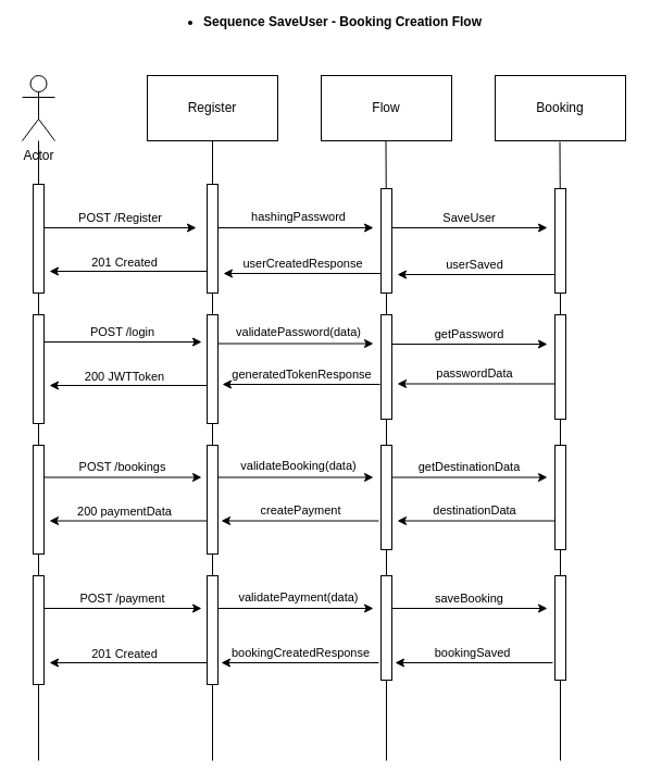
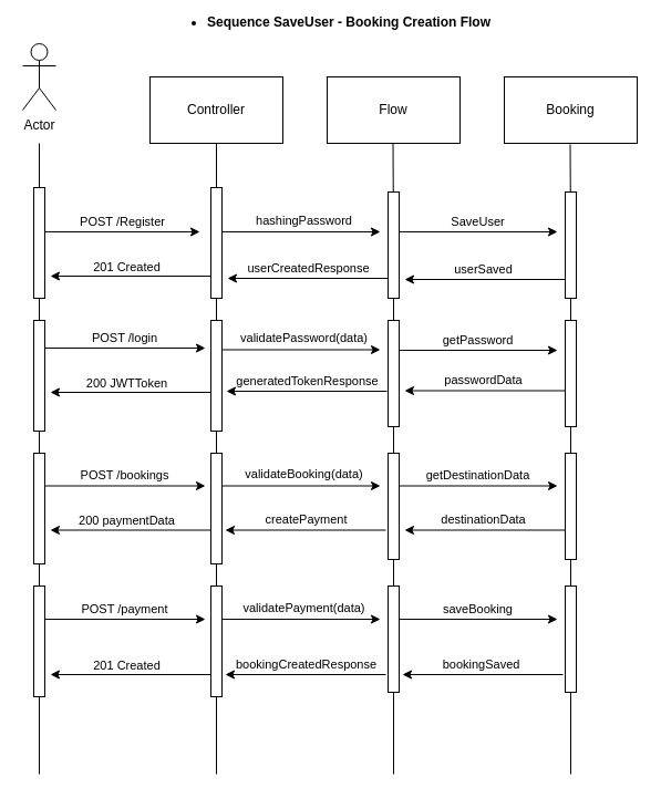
  <mxCell id="0" />
  <mxCell id="1" parent="0" />
- <mxCell id="2" value="Register" style="rounded=0;whiteSpace=wrap;html=1;" vertex="1" parent="1"><mxGeometry x="135" y="50" width="120" height="60" as="geometry" /></mxCell>
+ <mxCell id="2" value="Controller" style="rounded=0;whiteSpace=wrap;html=1;" vertex="1" parent="1"><mxGeometry x="135" y="50" width="120" height="60" as="geometry" /></mxCell>
  <mxCell id="3" value="Flow" style="rounded=0;whiteSpace=wrap;html=1;" vertex="1" parent="1"><mxGeometry x="295" y="50" width="120" height="60" as="geometry" /></mxCell>
  <mxCell id="4" value="Booking" style="rounded=0;whiteSpace=wrap;html=1;" vertex="1" parent="1"><mxGeometry x="455" y="50" width="120" height="60" as="geometry" /></mxCell>
  <mxCell id="5" value="" style="endArrow=none;html=1;rounded=0;entryX=0.5;entryY=1;entryDx=0;entryDy=0;" edge="1" parent="1" source="10"><mxGeometry width="50" height="50" relative="1" as="geometry"><mxPoint x="35" y="820" as="sourcePoint" /><mxPoint x="35" y="110" as="targetPoint" /></mxGeometry></mxCell>
  <mxCell id="6" value="" style="endArrow=none;html=1;rounded=0;entryX=0.5;entryY=1;entryDx=0;entryDy=0;" edge="1" parent="1" source="14"><mxGeometry width="50" height="50" relative="1" as="geometry"><mxPoint x="195" y="820" as="sourcePoint" /><mxPoint x="195" y="110" as="targetPoint" /></mxGeometry></mxCell>
  <mxCell id="7" value="" style="endArrow=none;html=1;rounded=0;entryX=0.5;entryY=1;entryDx=0;entryDy=0;" edge="1" parent="1" source="20"><mxGeometry width="50" height="50" relative="1" as="geometry"><mxPoint x="354.5" y="820" as="sourcePoint" /><mxPoint x="354.5" y="110" as="targetPoint" /></mxGeometry></mxCell>
  <mxCell id="8" value="" style="endArrow=none;html=1;rounded=0;entryX=0.5;entryY=1;entryDx=0;entryDy=0;" edge="1" parent="1" source="22"><mxGeometry width="50" height="50" relative="1" as="geometry"><mxPoint x="514.5" y="821" as="sourcePoint" /><mxPoint x="514.5" y="111" as="targetPoint" /></mxGeometry></mxCell>
  <mxCell id="9" value="" style="endArrow=none;html=1;rounded=0;entryX=0.5;entryY=1;entryDx=0;entryDy=0;" edge="1" parent="1" target="10" source="68"><mxGeometry width="50" height="50" relative="1" as="geometry"><mxPoint x="35" y="540" as="sourcePoint" /><mxPoint x="35" y="110" as="targetPoint" /></mxGeometry></mxCell>
  <mxCell id="10" value="" style="rounded=0;whiteSpace=wrap;html=1;" vertex="1" parent="1"><mxGeometry x="30" y="150" width="10" height="100" as="geometry" /></mxCell>
  <mxCell id="11" value="" style="endArrow=classic;html=1;rounded=0;" edge="1" parent="1"><mxGeometry width="50" height="50" relative="1" as="geometry"><mxPoint x="40" y="419.5" as="sourcePoint" /><mxPoint x="185" y="419.5" as="targetPoint" /></mxGeometry></mxCell>
  <mxCell id="12" value="POST /bookings" style="edgeLabel;html=1;align=center;verticalAlign=middle;resizable=0;points=[];" vertex="1" connectable="0" parent="11"><mxGeometry x="-0.245" y="2" relative="1" as="geometry"><mxPoint x="16" y="-8" as="offset" /></mxGeometry></mxCell>
  <mxCell id="13" value="" style="endArrow=none;html=1;rounded=0;entryX=0.5;entryY=1;entryDx=0;entryDy=0;" edge="1" parent="1" target="14" source="70"><mxGeometry width="50" height="50" relative="1" as="geometry"><mxPoint x="195" y="550" as="sourcePoint" /><mxPoint x="195" y="110" as="targetPoint" /></mxGeometry></mxCell>
  <mxCell id="14" value="" style="rounded=0;whiteSpace=wrap;html=1;" vertex="1" parent="1"><mxGeometry x="190" y="150" width="10" height="100" as="geometry" /></mxCell>
  <mxCell id="15" value="" style="endArrow=classic;html=1;rounded=0;exitX=1.3;exitY=0.128;exitDx=0;exitDy=0;exitPerimeter=0;entryX=-0.4;entryY=0.128;entryDx=0;entryDy=0;entryPerimeter=0;" edge="1" parent="1"><mxGeometry width="50" height="50" relative="1" as="geometry"><mxPoint x="200" y="419.5" as="sourcePoint" /><mxPoint x="343" y="419.5" as="targetPoint" /></mxGeometry></mxCell>
  <mxCell id="16" value="validateBooking(data)" style="edgeLabel;html=1;align=center;verticalAlign=middle;resizable=0;points=[];" vertex="1" connectable="0" parent="15"><mxGeometry x="0.049" y="-2" relative="1" as="geometry"><mxPoint x="-2" y="-13" as="offset" /></mxGeometry></mxCell>
  <mxCell id="17" value="" style="endArrow=classic;html=1;rounded=0;exitX=1.3;exitY=0.128;exitDx=0;exitDy=0;exitPerimeter=0;entryX=-0.4;entryY=0.128;entryDx=0;entryDy=0;entryPerimeter=0;" edge="1" parent="1"><mxGeometry width="50" height="50" relative="1" as="geometry"><mxPoint x="360" y="419.5" as="sourcePoint" /><mxPoint x="503" y="419.5" as="targetPoint" /></mxGeometry></mxCell>
  <mxCell id="18" value="getDestinationData" style="edgeLabel;html=1;align=center;verticalAlign=middle;resizable=0;points=[];" vertex="1" connectable="0" parent="17"><mxGeometry x="-0.566" y="4" relative="1" as="geometry"><mxPoint x="39" y="-6" as="offset" /></mxGeometry></mxCell>
  <mxCell id="19" value="" style="endArrow=none;html=1;rounded=0;entryX=0.5;entryY=1;entryDx=0;entryDy=0;" edge="1" parent="1" target="20" source="72"><mxGeometry width="50" height="50" relative="1" as="geometry"><mxPoint x="355" y="560" as="sourcePoint" /><mxPoint x="354.5" y="110" as="targetPoint" /></mxGeometry></mxCell>
  <mxCell id="20" value="" style="rounded=0;whiteSpace=wrap;html=1;" vertex="1" parent="1"><mxGeometry x="350" y="154" width="10" height="96" as="geometry" /></mxCell>
  <mxCell id="21" value="" style="endArrow=none;html=1;rounded=0;entryX=0.5;entryY=1;entryDx=0;entryDy=0;" edge="1" parent="1" target="22" source="74"><mxGeometry width="50" height="50" relative="1" as="geometry"><mxPoint x="515" y="560" as="sourcePoint" /><mxPoint x="514.5" y="111" as="targetPoint" /></mxGeometry></mxCell>
  <mxCell id="22" value="" style="rounded=0;whiteSpace=wrap;html=1;" vertex="1" parent="1"><mxGeometry x="510" y="154" width="10" height="96" as="geometry" /></mxCell>
  <mxCell id="23" value="" style="endArrow=classic;html=1;rounded=0;exitX=1.3;exitY=0.128;exitDx=0;exitDy=0;exitPerimeter=0;" edge="1" parent="1"><mxGeometry width="50" height="50" relative="1" as="geometry"><mxPoint x="508" y="590" as="sourcePoint" /><mxPoint x="363" y="590" as="targetPoint" /></mxGeometry></mxCell>
  <mxCell id="24" value="bookingSaved" style="edgeLabel;html=1;align=center;verticalAlign=middle;resizable=0;points=[];" vertex="1" connectable="0" parent="23"><mxGeometry x="0.421" y="2" relative="1" as="geometry"><mxPoint x="28" y="-12" as="offset" /></mxGeometry></mxCell>
  <mxCell id="25" value="" style="endArrow=classic;html=1;rounded=0;exitX=1.3;exitY=0.128;exitDx=0;exitDy=0;exitPerimeter=0;" edge="1" parent="1"><mxGeometry width="50" height="50" relative="1" as="geometry"><mxPoint x="348" y="590" as="sourcePoint" /><mxPoint x="203" y="590" as="targetPoint" /></mxGeometry></mxCell>
  <mxCell id="26" value="bookingCreatedResponse" style="edgeLabel;html=1;align=center;verticalAlign=middle;resizable=0;points=[];" vertex="1" connectable="0" parent="25"><mxGeometry x="0.007" y="-3" relative="1" as="geometry"><mxPoint y="-7" as="offset" /></mxGeometry></mxCell>
  <mxCell id="27" value="" style="endArrow=classic;html=1;rounded=0;exitX=1.3;exitY=0.128;exitDx=0;exitDy=0;exitPerimeter=0;" edge="1" parent="1"><mxGeometry width="50" height="50" relative="1" as="geometry"><mxPoint x="190" y="590" as="sourcePoint" /><mxPoint x="45" y="590" as="targetPoint" /></mxGeometry></mxCell>
  <mxCell id="28" value="201 Created" style="edgeLabel;html=1;align=center;verticalAlign=middle;resizable=0;points=[];" vertex="1" connectable="0" parent="27"><mxGeometry x="-0.076" y="-3" relative="1" as="geometry"><mxPoint x="-10" y="-6" as="offset" /></mxGeometry></mxCell>
  <mxCell id="29" value="&lt;ul data-end=&quot;2145&quot; data-start=&quot;1936&quot;&gt;&lt;li data-end=&quot;2145&quot; data-start=&quot;2068&quot;&gt;&lt;p data-end=&quot;2145&quot; data-start=&quot;2070&quot;&gt;&lt;strong data-end=&quot;2145&quot; data-start=&quot;2101&quot;&gt;Sequence SaveUser - Booking Creation Flow&lt;/strong&gt;&lt;/p&gt;&lt;br/&gt;&lt;/li&gt;&lt;br/&gt;&lt;/ul&gt;" style="text;html=1;align=center;verticalAlign=middle;whiteSpace=wrap;rounded=0;" vertex="1" parent="1"><mxGeometry x="55" y="20" width="480" as="geometry" /></mxCell>
- <mxCell id="30" value="Actor" style="shape=umlActor;verticalLabelPosition=bottom;verticalAlign=top;html=1;outlineConnect=0;" vertex="1" parent="1"><mxGeometry x="20" y="50" width="30" height="60" as="geometry" /></mxCell>
+ <mxCell id="30" value="Actor" style="shape=umlActor;verticalLabelPosition=bottom;verticalAlign=top;html=1;outlineConnect=0;" vertex="1" parent="1"><mxGeometry x="20" y="20" width="30" height="60" as="geometry" /></mxCell>
  <mxCell id="31" value="" style="endArrow=classic;html=1;rounded=0;" edge="1" parent="1"><mxGeometry width="50" height="50" relative="1" as="geometry"><mxPoint x="40" y="190" as="sourcePoint" /><mxPoint x="180" y="190" as="targetPoint" /></mxGeometry></mxCell>
  <mxCell id="32" value="POST /Register" style="edgeLabel;html=1;align=center;verticalAlign=middle;resizable=0;points=[];" vertex="1" connectable="0" parent="31"><mxGeometry x="-0.245" y="2" relative="1" as="geometry"><mxPoint x="16" y="-8" as="offset" /></mxGeometry></mxCell>
  <mxCell id="33" value="" style="endArrow=classic;html=1;rounded=0;exitX=1.3;exitY=0.128;exitDx=0;exitDy=0;exitPerimeter=0;entryX=-0.4;entryY=0.128;entryDx=0;entryDy=0;entryPerimeter=0;" edge="1" parent="1"><mxGeometry width="50" height="50" relative="1" as="geometry"><mxPoint x="200" y="190" as="sourcePoint" /><mxPoint x="343" y="190" as="targetPoint" /></mxGeometry></mxCell>
  <mxCell id="34" value="hashingPassword" style="edgeLabel;html=1;align=center;verticalAlign=middle;resizable=0;points=[];" vertex="1" connectable="0" parent="33"><mxGeometry x="0.049" y="-2" relative="1" as="geometry"><mxPoint x="-2" y="-13" as="offset" /></mxGeometry></mxCell>
  <mxCell id="35" value="" style="endArrow=classic;html=1;rounded=0;exitX=1.3;exitY=0.128;exitDx=0;exitDy=0;exitPerimeter=0;entryX=-0.4;entryY=0.128;entryDx=0;entryDy=0;entryPerimeter=0;" edge="1" parent="1"><mxGeometry width="50" height="50" relative="1" as="geometry"><mxPoint x="360" y="190" as="sourcePoint" /><mxPoint x="503" y="190" as="targetPoint" /></mxGeometry></mxCell>
  <mxCell id="36" value="SaveUser" style="edgeLabel;html=1;align=center;verticalAlign=middle;resizable=0;points=[];" vertex="1" connectable="0" parent="35"><mxGeometry x="-0.566" y="4" relative="1" as="geometry"><mxPoint x="39" y="-6" as="offset" /></mxGeometry></mxCell>
  <mxCell id="37" value="" style="endArrow=classic;html=1;rounded=0;exitX=1.3;exitY=0.128;exitDx=0;exitDy=0;exitPerimeter=0;" edge="1" parent="1"><mxGeometry width="50" height="50" relative="1" as="geometry"><mxPoint x="510" y="233" as="sourcePoint" /><mxPoint x="365" y="233" as="targetPoint" /></mxGeometry></mxCell>
  <mxCell id="38" value="userSaved" style="edgeLabel;html=1;align=center;verticalAlign=middle;resizable=0;points=[];" vertex="1" connectable="0" parent="37"><mxGeometry x="0.421" y="2" relative="1" as="geometry"><mxPoint x="28" y="-12" as="offset" /></mxGeometry></mxCell>
  <mxCell id="39" value="" style="endArrow=classic;html=1;rounded=0;exitX=1.3;exitY=0.128;exitDx=0;exitDy=0;exitPerimeter=0;" edge="1" parent="1"><mxGeometry width="50" height="50" relative="1" as="geometry"><mxPoint x="350" y="232" as="sourcePoint" /><mxPoint x="205" y="232" as="targetPoint" /></mxGeometry></mxCell>
  <mxCell id="40" value="userCreatedResponse" style="edgeLabel;html=1;align=center;verticalAlign=middle;resizable=0;points=[];" vertex="1" connectable="0" parent="39"><mxGeometry x="0.007" y="-3" relative="1" as="geometry"><mxPoint y="-7" as="offset" /></mxGeometry></mxCell>
  <mxCell id="41" value="" style="endArrow=classic;html=1;rounded=0;exitX=1.3;exitY=0.128;exitDx=0;exitDy=0;exitPerimeter=0;" edge="1" parent="1"><mxGeometry width="50" height="50" relative="1" as="geometry"><mxPoint x="190" y="230" as="sourcePoint" /><mxPoint x="45" y="230" as="targetPoint" /></mxGeometry></mxCell>
  <mxCell id="42" value="201 Created" style="edgeLabel;html=1;align=center;verticalAlign=middle;resizable=0;points=[];" vertex="1" connectable="0" parent="41"><mxGeometry x="-0.076" y="-3" relative="1" as="geometry"><mxPoint x="-10" y="-6" as="offset" /></mxGeometry></mxCell>
  <mxCell id="43" value="" style="endArrow=classic;html=1;rounded=0;" edge="1" parent="1"><mxGeometry width="50" height="50" relative="1" as="geometry"><mxPoint x="40" y="295" as="sourcePoint" /><mxPoint x="185" y="295" as="targetPoint" /></mxGeometry></mxCell>
  <mxCell id="44" value="POST /login" style="edgeLabel;html=1;align=center;verticalAlign=middle;resizable=0;points=[];" vertex="1" connectable="0" parent="43"><mxGeometry x="-0.245" y="2" relative="1" as="geometry"><mxPoint x="16" y="-8" as="offset" /></mxGeometry></mxCell>
  <mxCell id="45" value="" style="endArrow=classic;html=1;rounded=0;exitX=1.3;exitY=0.128;exitDx=0;exitDy=0;exitPerimeter=0;entryX=-0.4;entryY=0.128;entryDx=0;entryDy=0;entryPerimeter=0;" edge="1" parent="1"><mxGeometry width="50" height="50" relative="1" as="geometry"><mxPoint x="200" y="296.5" as="sourcePoint" /><mxPoint x="343" y="296.5" as="targetPoint" /></mxGeometry></mxCell>
  <mxCell id="46" value="validatePassword(data)" style="edgeLabel;html=1;align=center;verticalAlign=middle;resizable=0;points=[];" vertex="1" connectable="0" parent="45"><mxGeometry x="0.049" y="-2" relative="1" as="geometry"><mxPoint x="-2" y="-13" as="offset" /></mxGeometry></mxCell>
  <mxCell id="47" value="" style="endArrow=classic;html=1;rounded=0;exitX=1.3;exitY=0.128;exitDx=0;exitDy=0;exitPerimeter=0;entryX=-0.4;entryY=0.128;entryDx=0;entryDy=0;entryPerimeter=0;" edge="1" parent="1"><mxGeometry width="50" height="50" relative="1" as="geometry"><mxPoint x="360" y="297" as="sourcePoint" /><mxPoint x="503" y="297" as="targetPoint" /></mxGeometry></mxCell>
  <mxCell id="48" value="getPassword" style="edgeLabel;html=1;align=center;verticalAlign=middle;resizable=0;points=[];" vertex="1" connectable="0" parent="47"><mxGeometry x="-0.566" y="4" relative="1" as="geometry"><mxPoint x="39" y="-6" as="offset" /></mxGeometry></mxCell>
  <mxCell id="49" value="" style="endArrow=classic;html=1;rounded=0;exitX=1.3;exitY=0.128;exitDx=0;exitDy=0;exitPerimeter=0;" edge="1" parent="1"><mxGeometry width="50" height="50" relative="1" as="geometry"><mxPoint x="510" y="333.5" as="sourcePoint" /><mxPoint x="365" y="333.5" as="targetPoint" /></mxGeometry></mxCell>
  <mxCell id="50" value="passwordData" style="edgeLabel;html=1;align=center;verticalAlign=middle;resizable=0;points=[];" vertex="1" connectable="0" parent="49"><mxGeometry x="0.421" y="2" relative="1" as="geometry"><mxPoint x="28" y="-12" as="offset" /></mxGeometry></mxCell>
  <mxCell id="51" value="" style="endArrow=classic;html=1;rounded=0;exitX=1.3;exitY=0.128;exitDx=0;exitDy=0;exitPerimeter=0;" edge="1" parent="1"><mxGeometry width="50" height="50" relative="1" as="geometry"><mxPoint x="349" y="334" as="sourcePoint" /><mxPoint x="204" y="334" as="targetPoint" /></mxGeometry></mxCell>
  <mxCell id="52" value="generatedTokenResponse" style="edgeLabel;html=1;align=center;verticalAlign=middle;resizable=0;points=[];" vertex="1" connectable="0" parent="51"><mxGeometry x="0.007" y="-3" relative="1" as="geometry"><mxPoint y="-7" as="offset" /></mxGeometry></mxCell>
  <mxCell id="53" value="" style="endArrow=classic;html=1;rounded=0;exitX=1.3;exitY=0.128;exitDx=0;exitDy=0;exitPerimeter=0;" edge="1" parent="1"><mxGeometry width="50" height="50" relative="1" as="geometry"><mxPoint x="190" y="335" as="sourcePoint" /><mxPoint x="45" y="335" as="targetPoint" /></mxGeometry></mxCell>
  <mxCell id="54" value="200 JWTToken" style="edgeLabel;html=1;align=center;verticalAlign=middle;resizable=0;points=[];" vertex="1" connectable="0" parent="53"><mxGeometry x="-0.076" y="-3" relative="1" as="geometry"><mxPoint x="-10" y="-6" as="offset" /></mxGeometry></mxCell>
  <mxCell id="55" value="" style="endArrow=classic;html=1;rounded=0;exitX=1.3;exitY=0.128;exitDx=0;exitDy=0;exitPerimeter=0;" edge="1" parent="1"><mxGeometry width="50" height="50" relative="1" as="geometry"><mxPoint x="510" y="459.5" as="sourcePoint" /><mxPoint x="365" y="459.5" as="targetPoint" /></mxGeometry></mxCell>
  <mxCell id="56" value="destinationData" style="edgeLabel;html=1;align=center;verticalAlign=middle;resizable=0;points=[];" vertex="1" connectable="0" parent="55"><mxGeometry x="0.421" y="2" relative="1" as="geometry"><mxPoint x="28" y="-12" as="offset" /></mxGeometry></mxCell>
  <mxCell id="57" value="" style="endArrow=classic;html=1;rounded=0;exitX=1.3;exitY=0.128;exitDx=0;exitDy=0;exitPerimeter=0;" edge="1" parent="1"><mxGeometry width="50" height="50" relative="1" as="geometry"><mxPoint x="348" y="459.5" as="sourcePoint" /><mxPoint x="203" y="459.5" as="targetPoint" /></mxGeometry></mxCell>
  <mxCell id="58" value="createPayment" style="edgeLabel;html=1;align=center;verticalAlign=middle;resizable=0;points=[];" vertex="1" connectable="0" parent="57"><mxGeometry x="0.007" y="-3" relative="1" as="geometry"><mxPoint y="-7" as="offset" /></mxGeometry></mxCell>
  <mxCell id="59" value="" style="endArrow=classic;html=1;rounded=0;exitX=1.3;exitY=0.128;exitDx=0;exitDy=0;exitPerimeter=0;" edge="1" parent="1"><mxGeometry width="50" height="50" relative="1" as="geometry"><mxPoint x="190" y="459.5" as="sourcePoint" /><mxPoint x="45" y="459.5" as="targetPoint" /></mxGeometry></mxCell>
  <mxCell id="60" value="200 paymentData" style="edgeLabel;html=1;align=center;verticalAlign=middle;resizable=0;points=[];" vertex="1" connectable="0" parent="59"><mxGeometry x="-0.076" y="-3" relative="1" as="geometry"><mxPoint x="-10" y="-6" as="offset" /></mxGeometry></mxCell>
  <mxCell id="61" value="" style="endArrow=classic;html=1;rounded=0;" edge="1" parent="1"><mxGeometry width="50" height="50" relative="1" as="geometry"><mxPoint x="40" y="540" as="sourcePoint" /><mxPoint x="185" y="540" as="targetPoint" /></mxGeometry></mxCell>
  <mxCell id="62" value="POST /payment" style="edgeLabel;html=1;align=center;verticalAlign=middle;resizable=0;points=[];" vertex="1" connectable="0" parent="61"><mxGeometry x="-0.245" y="2" relative="1" as="geometry"><mxPoint x="16" y="-8" as="offset" /></mxGeometry></mxCell>
  <mxCell id="63" value="" style="endArrow=classic;html=1;rounded=0;exitX=1.3;exitY=0.128;exitDx=0;exitDy=0;exitPerimeter=0;entryX=-0.4;entryY=0.128;entryDx=0;entryDy=0;entryPerimeter=0;" edge="1" parent="1"><mxGeometry width="50" height="50" relative="1" as="geometry"><mxPoint x="200" y="540" as="sourcePoint" /><mxPoint x="343" y="540" as="targetPoint" /></mxGeometry></mxCell>
  <mxCell id="64" value="validatePayment(data)" style="edgeLabel;html=1;align=center;verticalAlign=middle;resizable=0;points=[];" vertex="1" connectable="0" parent="63"><mxGeometry x="0.049" y="-2" relative="1" as="geometry"><mxPoint x="-2" y="-13" as="offset" /></mxGeometry></mxCell>
  <mxCell id="65" value="" style="endArrow=classic;html=1;rounded=0;exitX=1.3;exitY=0.128;exitDx=0;exitDy=0;exitPerimeter=0;entryX=-0.4;entryY=0.128;entryDx=0;entryDy=0;entryPerimeter=0;" edge="1" parent="1"><mxGeometry width="50" height="50" relative="1" as="geometry"><mxPoint x="360" y="540" as="sourcePoint" /><mxPoint x="503" y="540" as="targetPoint" /></mxGeometry></mxCell>
  <mxCell id="66" value="saveBooking" style="edgeLabel;html=1;align=center;verticalAlign=middle;resizable=0;points=[];" vertex="1" connectable="0" parent="65"><mxGeometry x="-0.566" y="4" relative="1" as="geometry"><mxPoint x="39" y="-6" as="offset" /></mxGeometry></mxCell>
  <mxCell id="67" value="" style="endArrow=none;html=1;rounded=0;entryX=0.5;entryY=1;entryDx=0;entryDy=0;" edge="1" parent="1" source="76" target="68"><mxGeometry width="50" height="50" relative="1" as="geometry"><mxPoint x="35" y="540" as="sourcePoint" /><mxPoint x="35" y="250" as="targetPoint" /></mxGeometry></mxCell>
  <mxCell id="68" value="" style="rounded=0;whiteSpace=wrap;html=1;" vertex="1" parent="1"><mxGeometry x="30" y="270" width="10" height="100" as="geometry" /></mxCell>
  <mxCell id="69" value="" style="endArrow=none;html=1;rounded=0;entryX=0.5;entryY=1;entryDx=0;entryDy=0;" edge="1" parent="1" source="78" target="70"><mxGeometry width="50" height="50" relative="1" as="geometry"><mxPoint x="195" y="550" as="sourcePoint" /><mxPoint x="195" y="250" as="targetPoint" /></mxGeometry></mxCell>
  <mxCell id="70" value="" style="rounded=0;whiteSpace=wrap;html=1;" vertex="1" parent="1"><mxGeometry x="190" y="270" width="10" height="100" as="geometry" /></mxCell>
  <mxCell id="71" value="" style="endArrow=none;html=1;rounded=0;entryX=0.5;entryY=1;entryDx=0;entryDy=0;" edge="1" parent="1" source="80" target="72"><mxGeometry width="50" height="50" relative="1" as="geometry"><mxPoint x="355" y="560" as="sourcePoint" /><mxPoint x="355" y="250" as="targetPoint" /></mxGeometry></mxCell>
  <mxCell id="72" value="" style="rounded=0;whiteSpace=wrap;html=1;" vertex="1" parent="1"><mxGeometry x="350" y="270" width="10" height="96" as="geometry" /></mxCell>
  <mxCell id="73" value="" style="endArrow=none;html=1;rounded=0;entryX=0.5;entryY=1;entryDx=0;entryDy=0;" edge="1" parent="1" target="74"><mxGeometry width="50" height="50" relative="1" as="geometry"><mxPoint x="515" y="680" as="sourcePoint" /><mxPoint x="515" y="250" as="targetPoint" /></mxGeometry></mxCell>
  <mxCell id="74" value="" style="rounded=0;whiteSpace=wrap;html=1;" vertex="1" parent="1"><mxGeometry x="510" y="270" width="10" height="96" as="geometry" /></mxCell>
  <mxCell id="75" value="" style="endArrow=none;html=1;rounded=0;entryX=0.5;entryY=1;entryDx=0;entryDy=0;" edge="1" parent="1" target="76"><mxGeometry width="50" height="50" relative="1" as="geometry"><mxPoint x="35" y="680" as="sourcePoint" /><mxPoint x="35" y="370" as="targetPoint" /></mxGeometry></mxCell>
  <mxCell id="76" value="" style="rounded=0;whiteSpace=wrap;html=1;" vertex="1" parent="1"><mxGeometry x="30" y="390" width="10" height="100" as="geometry" /></mxCell>
  <mxCell id="77" value="" style="endArrow=none;html=1;rounded=0;entryX=0.5;entryY=1;entryDx=0;entryDy=0;" edge="1" parent="1" target="78"><mxGeometry width="50" height="50" relative="1" as="geometry"><mxPoint x="195" y="680" as="sourcePoint" /><mxPoint x="195" y="370" as="targetPoint" /></mxGeometry></mxCell>
  <mxCell id="78" value="" style="rounded=0;whiteSpace=wrap;html=1;" vertex="1" parent="1"><mxGeometry x="190" y="390" width="10" height="100" as="geometry" /></mxCell>
  <mxCell id="79" value="" style="endArrow=none;html=1;rounded=0;entryX=0.5;entryY=1;entryDx=0;entryDy=0;" edge="1" parent="1" target="80"><mxGeometry width="50" height="50" relative="1" as="geometry"><mxPoint x="355" y="680" as="sourcePoint" /><mxPoint x="355" y="366" as="targetPoint" /></mxGeometry></mxCell>
  <mxCell id="80" value="" style="rounded=0;whiteSpace=wrap;html=1;" vertex="1" parent="1"><mxGeometry x="350" y="390" width="10" height="96" as="geometry" /></mxCell>
  <mxCell id="81" value="" style="rounded=0;whiteSpace=wrap;html=1;" vertex="1" parent="1"><mxGeometry x="510" y="390" width="10" height="96" as="geometry" /></mxCell>
  <mxCell id="82" value="" style="rounded=0;whiteSpace=wrap;html=1;" vertex="1" parent="1"><mxGeometry x="30" y="510" width="10" height="100" as="geometry" /></mxCell>
  <mxCell id="83" value="" style="rounded=0;whiteSpace=wrap;html=1;" vertex="1" parent="1"><mxGeometry x="190" y="510" width="10" height="100" as="geometry" /></mxCell>
  <mxCell id="84" value="" style="rounded=0;whiteSpace=wrap;html=1;" vertex="1" parent="1"><mxGeometry x="350" y="510" width="10" height="96" as="geometry" /></mxCell>
  <mxCell id="85" value="" style="rounded=0;whiteSpace=wrap;html=1;" vertex="1" parent="1"><mxGeometry x="510" y="510" width="10" height="96" as="geometry" /></mxCell>
